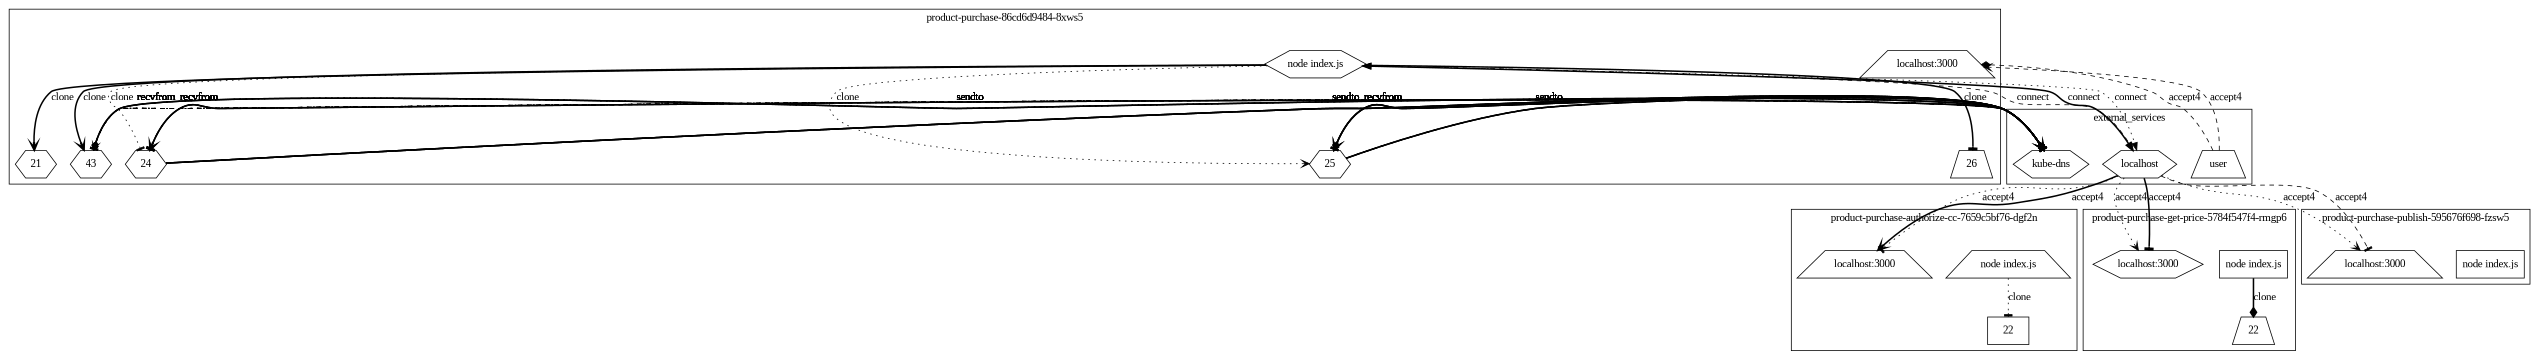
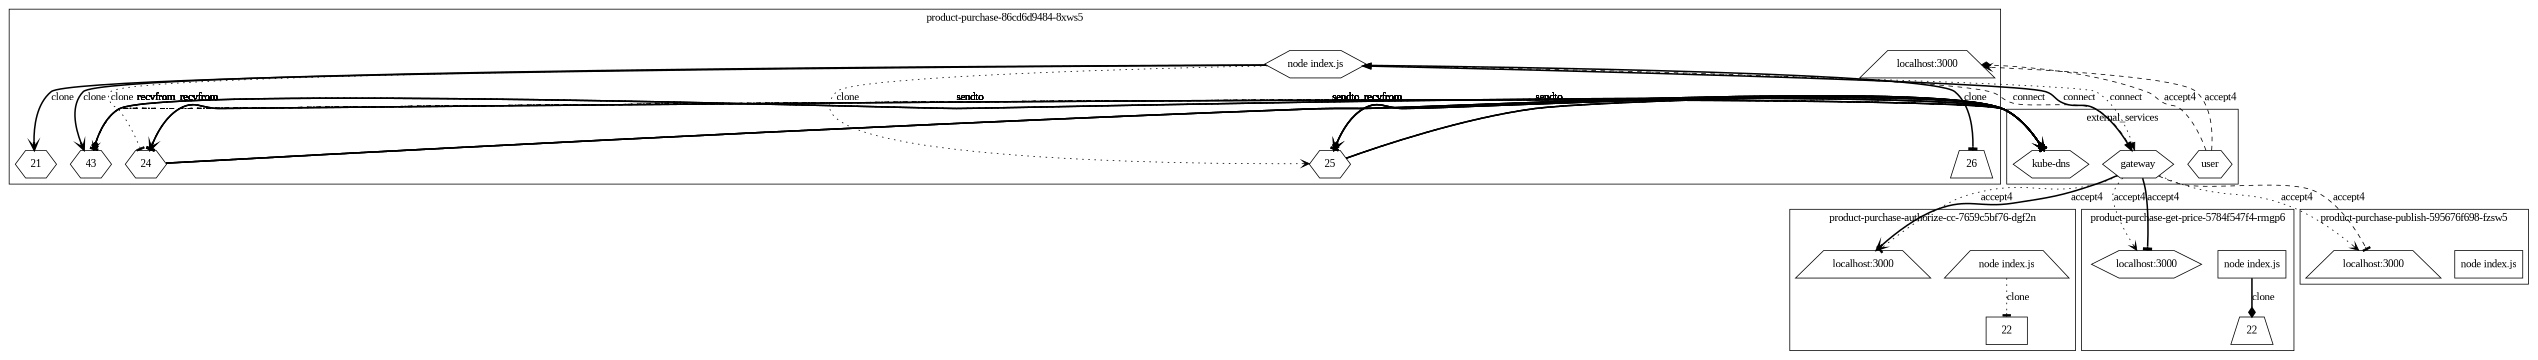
  digraph {
    fontname="Liberation Serif"
    node [fontname="Liberation Serif" shape=hexagon]
    edge [arrowhead=vee fontname="Liberation Serif" style=dotted]
    n1 [label="node index.js" shape=trapezium]
    n2 [label=22 shape=box]
    n3 [label="localhost:3000" shape=trapezium]
    n4 [label="node index.js"]
    n5 [label=21]
    n6 [label=43]
    n7 [label=24]
    n8 [label=25]
    n9 [label=26 shape=trapezium]
    n10 [label="localhost:3000" shape=trapezium]
    n11 [label="node index.js" shape=box]
    n12 [label=22 shape=trapezium]
    n13 [label="localhost:3000"]
    n14 [label="node index.js" shape=box]
    n15 [label="localhost:3000" shape=trapezium]
-   n16 [label=localhost]
+   n16 [label=gateway]
    n17 [label="kube-dns"]
-   user [shape=trapezium]
+   user
    subgraph cluster_1 {
      label=" product-purchase-authorize-cc-7659c5bf76-dgf2n "
      n1
      n2
      n3
    }
    subgraph cluster_2 {
      label=" product-purchase-86cd6d9484-8xws5 "
      n4
      n5
      n6
      n7
      n8
      n9
      n10
    }
    subgraph cluster_3 {
      label=" product-purchase-get-price-5784f547f4-rmgp6 "
      n11
      n12
      n13
    }
    subgraph cluster_4 {
      label=" product-purchase-publish-595676f698-fzsw5 "
      n14
      n15
    }
    subgraph cluster_5 {
      label=external_services
      n16
      n17
      user
    }
    n1 -> n2 [arrowhead=tee label=clone]
    n4 -> n5 [label=clone style=bold]
    n4 -> n6 [label=clone style=bold]
    n4 -> n7 [arrowhead=tee label=clone]
    n4 -> n8 [label=clone]
    n4 -> n9 [arrowhead=tee label=clone style=bold]
    n4 -> n16 [dir=both label=connect style=dashed arrowhead=""]
    n4 -> n16 [dir=both label=connect style=bold arrowhead=""]
    n4 -> n16 [dir=both label=connect arrowhead=""]
    n6 -> n17 [label=sendto]
    n6 -> n17 [arrowhead=tee label=sendto]
    n6 -> n17 [arrowhead=tee label=sendto]
    n6 -> n17 [arrowhead=tee label=sendto style=dashed]
    n6 -> n17 [arrowhead=diamond label=sendto]
    n6 -> n17 [arrowhead=diamond label=sendto style=bold]
    n6 -> n17 [arrowhead=diamond label=sendto style=bold]
    n6 -> n17 [label=sendto]
    n7 -> n17 [arrowhead=tee label=sendto style=dashed]
    n7 -> n17 [label=sendto]
    n7 -> n17 [arrowhead=diamond label=sendto style=bold]
    n7 -> n17 [arrowhead=diamond label=sendto style=bold]
    n7 -> n17 [label=sendto style=bold]
    n7 -> n17 [label=sendto style=dashed]
    n7 -> n17 [label=sendto style=dashed]
    n7 -> n17 [arrowhead=tee label=sendto style=dashed]
    n8 -> n17 [arrowhead=tee label=sendto style=dashed]
    n8 -> n17 [arrowhead=diamond label=sendto style=bold]
    n8 -> n17 [arrowhead=diamond label=sendto style=dashed]
    n8 -> n17 [arrowhead=diamond label=sendto]
    n8 -> n17 [label=sendto style=bold]
    n8 -> n17 [label=sendto]
    n8 -> n17 [arrowhead=tee label=sendto style=dashed]
    n8 -> n17 [arrowhead=tee label=sendto style=dashed]
    n11 -> n12 [arrowhead=diamond label=clone style=bold]
    n16 -> n3 [arrowhead=tee label=accept4]
    n16 -> n3 [label=accept4 style=bold]
    n16 -> n13 [label=accept4]
    n16 -> n13 [arrowhead=tee label=accept4 style=bold]
    n16 -> n15 [label=accept4]
    n16 -> n15 [arrowhead=tee label=accept4 style=dashed]
    n17 -> n6 [label=recvfrom style=dashed]
    n17 -> n6 [arrowhead=diamond label=recvfrom]
    n17 -> n6 [arrowhead=diamond label=recvfrom style=dashed]
    n17 -> n6 [arrowhead=tee label=recvfrom style=dashed]
    n17 -> n6 [arrowhead=tee label=recvfrom]
    n17 -> n6 [arrowhead=diamond label=recvfrom]
    n17 -> n6 [arrowhead=diamond label=recvfrom]
    n17 -> n6 [arrowhead=diamond label=recvfrom style=dashed]
    n17 -> n7 [label=recvfrom style=dashed]
    n17 -> n7 [arrowhead=tee label=recvfrom style=bold]
    n17 -> n7 [arrowhead=tee label=recvfrom style=dashed]
    n17 -> n7 [arrowhead=tee label=recvfrom]
    n17 -> n7 [label=recvfrom style=dashed]
    n17 -> n7 [label=recvfrom style=bold]
    n17 -> n7 [arrowhead=tee label=recvfrom]
    n17 -> n7 [arrowhead=tee label=recvfrom style=dashed]
    n17 -> n8 [label=recvfrom]
    n17 -> n8 [arrowhead=tee label=recvfrom style=dashed]
    n17 -> n8 [label=recvfrom style=dashed]
    n17 -> n8 [label=recvfrom]
    n17 -> n8 [label=recvfrom style=bold]
    n17 -> n8 [label=recvfrom style=bold]
    n17 -> n8 [arrowhead=diamond label=recvfrom style=bold]
    n17 -> n8 [arrowhead=tee label=recvfrom]
    user -> n10 [arrowhead=diamond label=accept4 style=dashed]
    user -> n10 [label=accept4 style=dashed]
  }
